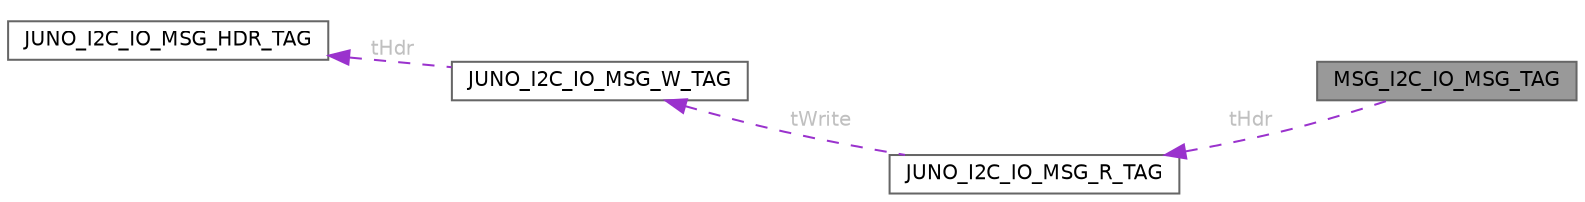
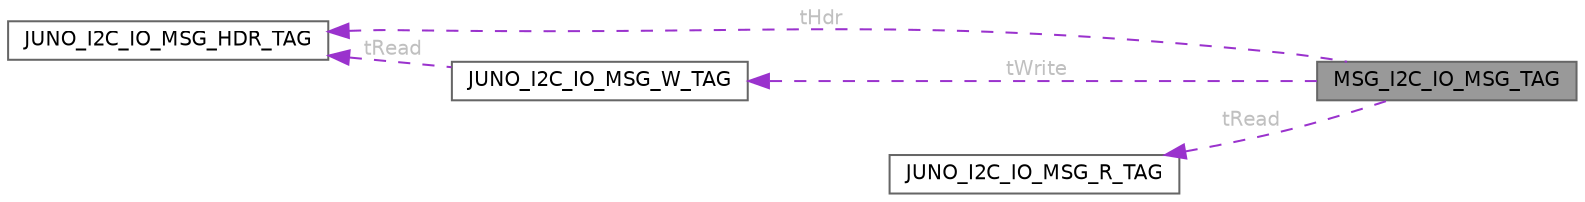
  digraph {
    rankdir=LR
    node [color=gray40 fillcolor=white fontname=Helvetica fontsize=10 shape=box style=filled]
    edge [color=darkorchid3 dir=back fontcolor=grey fontname=Helvetica fontsize=10 labelfontname=Helvetica labelfontsize=10 style=dashed]
    n1 [fillcolor=grey60 fontcolor=black height=0.2 label=MSG_I2C_IO_MSG_TAG width=0.4]
    n2 [height=0.2 label=JUNO_I2C_IO_MSG_HDR_TAG width=0.4]
    n3 [height=0.2 label=JUNO_I2C_IO_MSG_W_TAG width=0.4]
    n4 [height=0.2 label=JUNO_I2C_IO_MSG_R_TAG width=0.4]
-   n2 -> n3 [label=" tHdr"]
-   n3 -> n4 [label=" tWrite"]
-   n4 -> n1 [label=" tHdr"]
+   n2 -> n1 [label=" tHdr"]
+   n2 -> n3 [label=" tRead"]
+   n3 -> n1 [label=" tWrite"]
+   n4 -> n1 [label=" tRead"]
  }
